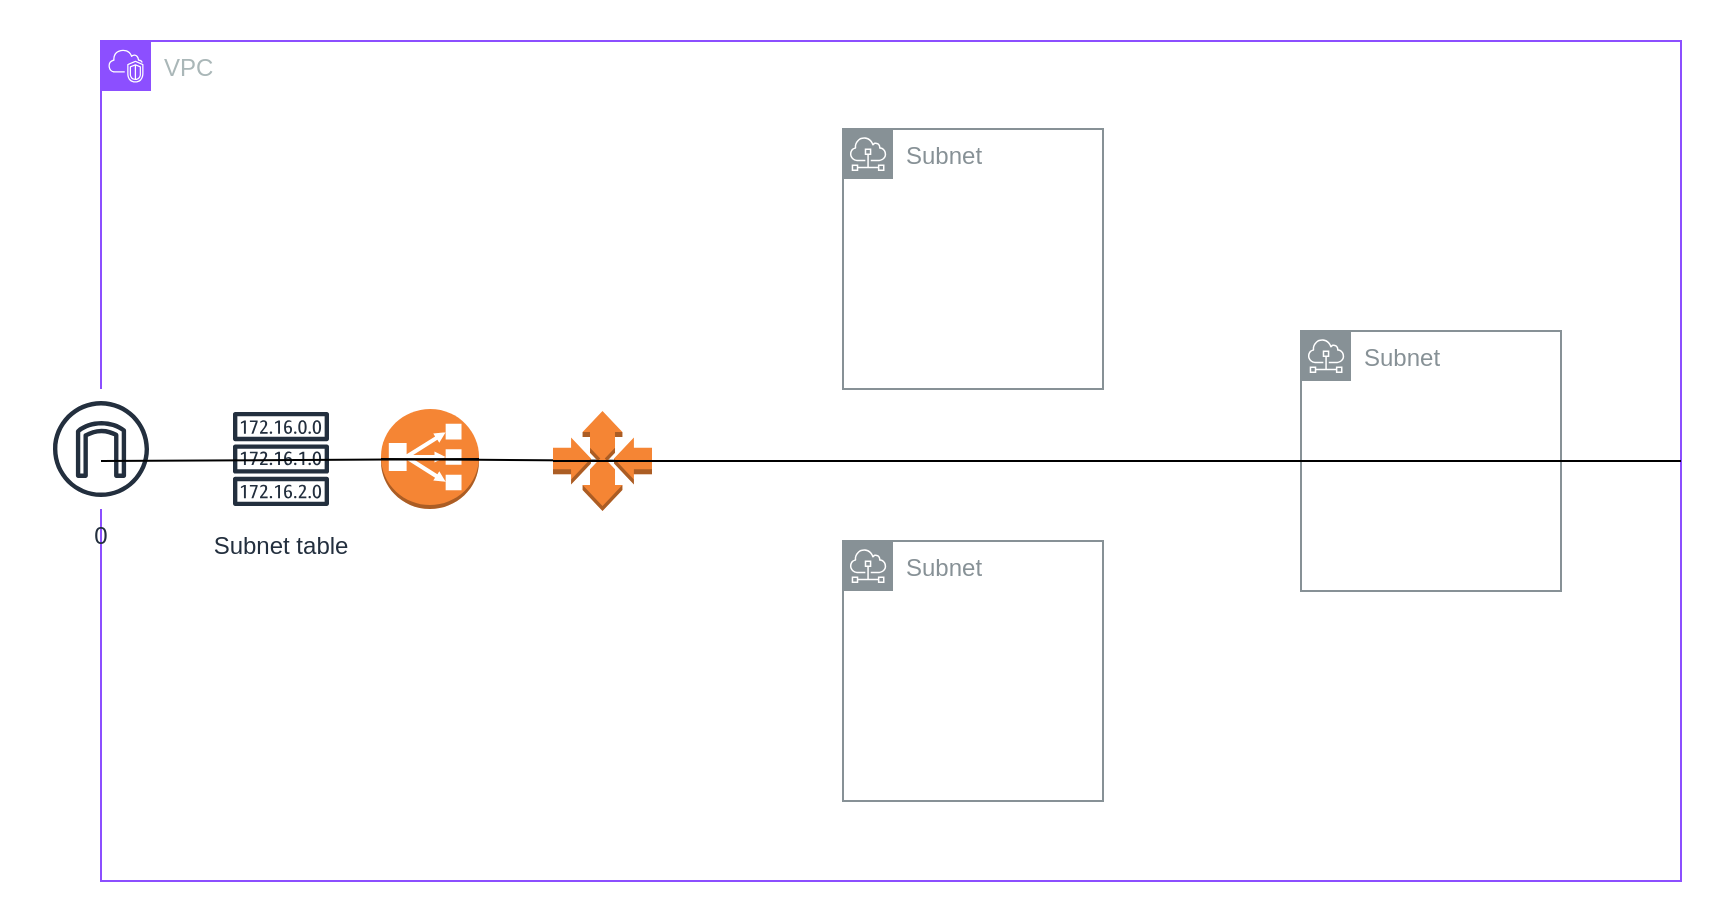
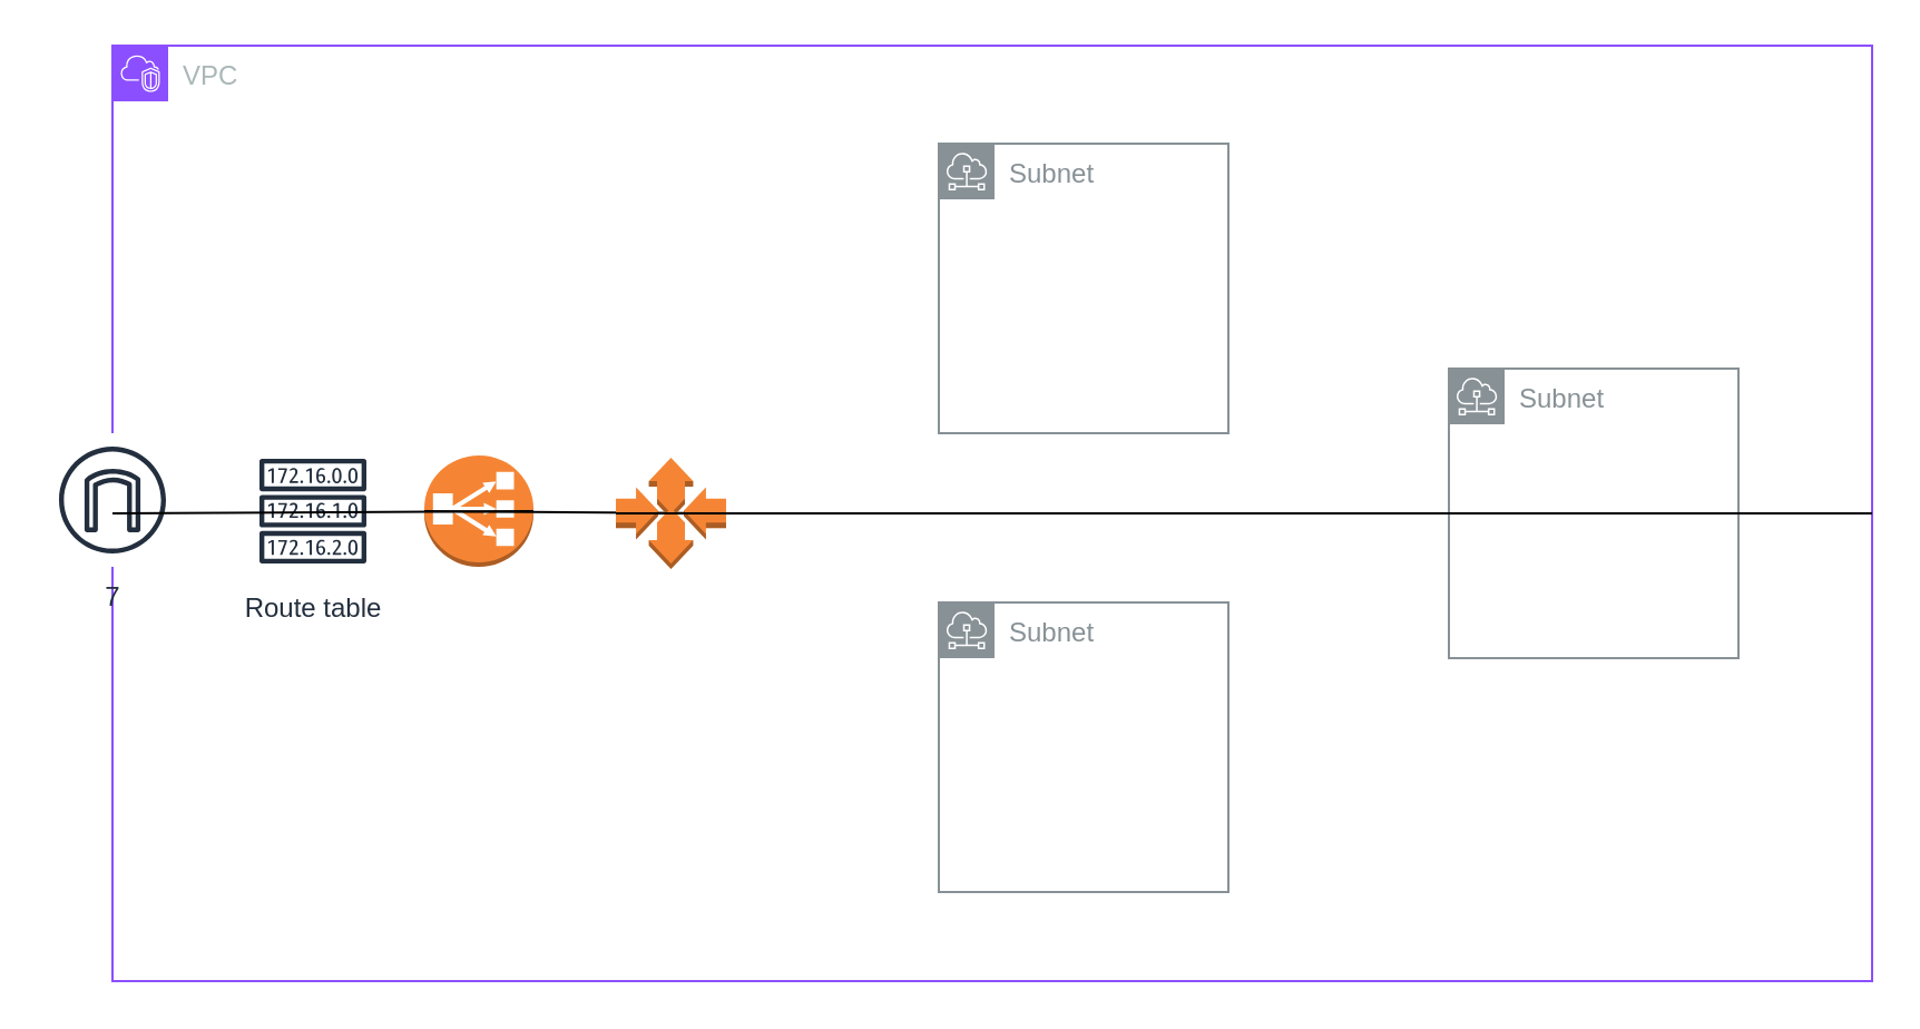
  <mxCell id="0" />
  <mxCell id="1" parent="0" />
  <mxCell id="2" value="VPC" style="points=[[0,0],[0.25,0],[0.5,0],[0.75,0],[1,0],[1,0.25],[1,0.5],[1,0.75],[1,1],[0.75,1],[0.5,1],[0.25,1],[0,1],[0,0.75],[0,0.5],[0,0.25]];outlineConnect=0;gradientColor=none;html=1;whiteSpace=wrap;fontSize=12;fontStyle=0;container=1;pointerEvents=0;collapsible=0;recursiveResize=0;shape=mxgraph.aws4.group;grIcon=mxgraph.aws4.group_vpc2;strokeColor=#8C4FFF;fillColor=none;verticalAlign=top;align=left;spacingLeft=30;fontColor=#AAB7B8;dashed=0;" vertex="1" parent="1"><mxGeometry x="50" y="20" width="790" height="420" as="geometry" /></mxCell>
- <mxCell id="3" value="0" style="sketch=0;outlineConnect=0;fontColor=#232F3E;gradientColor=none;strokeColor=#232F3E;fillColor=#ffffff;dashed=0;verticalLabelPosition=bottom;verticalAlign=top;align=center;html=1;fontSize=12;fontStyle=0;aspect=fixed;shape=mxgraph.aws4.resourceIcon;resIcon=mxgraph.aws4.internet_gateway;" vertex="1" parent="2"><mxGeometry x="-30" y="174" width="60" height="60" as="geometry" /></mxCell>
- <mxCell id="4" value="Subnet table" style="sketch=0;outlineConnect=0;fontColor=#232F3E;gradientColor=none;strokeColor=#232F3E;fillColor=#ffffff;dashed=0;verticalLabelPosition=bottom;verticalAlign=top;align=center;html=1;fontSize=12;fontStyle=0;aspect=fixed;shape=mxgraph.aws4.resourceIcon;resIcon=mxgraph.aws4.route_table;" vertex="1" parent="2"><mxGeometry x="60" y="179" width="60" height="60" as="geometry" /></mxCell>
+ <mxCell id="3" value="7" style="sketch=0;outlineConnect=0;fontColor=#232F3E;gradientColor=none;strokeColor=#232F3E;fillColor=#ffffff;dashed=0;verticalLabelPosition=bottom;verticalAlign=top;align=center;html=1;fontSize=12;fontStyle=0;aspect=fixed;shape=mxgraph.aws4.resourceIcon;resIcon=mxgraph.aws4.internet_gateway;" vertex="1" parent="2"><mxGeometry x="-30" y="174" width="60" height="60" as="geometry" /></mxCell>
+ <mxCell id="4" value="Route table" style="sketch=0;outlineConnect=0;fontColor=#232F3E;gradientColor=none;strokeColor=#232F3E;fillColor=#ffffff;dashed=0;verticalLabelPosition=bottom;verticalAlign=top;align=center;html=1;fontSize=12;fontStyle=0;aspect=fixed;shape=mxgraph.aws4.resourceIcon;resIcon=mxgraph.aws4.route_table;" vertex="1" parent="2"><mxGeometry x="60" y="179" width="60" height="60" as="geometry" /></mxCell>
  <mxCell id="5" value="Subnet" style="sketch=0;outlineConnect=0;gradientColor=none;html=1;whiteSpace=wrap;fontSize=12;fontStyle=0;shape=mxgraph.aws4.group;grIcon=mxgraph.aws4.group_subnet;strokeColor=#879196;fillColor=none;verticalAlign=top;align=left;spacingLeft=30;fontColor=#879196;dashed=0;" vertex="1" parent="2"><mxGeometry x="371" y="44" width="130" height="130" as="geometry" /></mxCell>
  <mxCell id="6" value="Subnet" style="sketch=0;outlineConnect=0;gradientColor=none;html=1;whiteSpace=wrap;fontSize=12;fontStyle=0;shape=mxgraph.aws4.group;grIcon=mxgraph.aws4.group_subnet;strokeColor=#879196;fillColor=none;verticalAlign=top;align=left;spacingLeft=30;fontColor=#879196;dashed=0;" vertex="1" parent="2"><mxGeometry x="371" y="250" width="130" height="130" as="geometry" /></mxCell>
  <mxCell id="7" value="Subnet" style="sketch=0;outlineConnect=0;gradientColor=none;html=1;whiteSpace=wrap;fontSize=12;fontStyle=0;shape=mxgraph.aws4.group;grIcon=mxgraph.aws4.group_subnet;strokeColor=#879196;fillColor=none;verticalAlign=top;align=left;spacingLeft=30;fontColor=#879196;dashed=0;" vertex="1" parent="2"><mxGeometry x="600" y="145" width="130" height="130" as="geometry" /></mxCell>
  <mxCell id="8" value="" style="endArrow=none;html=1;rounded=0;entryX=1;entryY=0.5;entryDx=0;entryDy=0;exitX=0;exitY=0.5;exitDx=0;exitDy=0;" edge="1" parent="2" source="7" target="2"><mxGeometry width="50" height="50" relative="1" as="geometry"><mxPoint x="250" y="260" as="sourcePoint" /><mxPoint x="300" y="210" as="targetPoint" /></mxGeometry></mxCell>
  <mxCell id="9" value="" style="outlineConnect=0;dashed=0;verticalLabelPosition=bottom;verticalAlign=top;align=center;html=1;shape=mxgraph.aws3.classic_load_balancer;fillColor=#F58534;gradientColor=none;" vertex="1" parent="1"><mxGeometry x="190" y="204" width="49" height="50" as="geometry" /></mxCell>
  <mxCell id="10" value="" style="endArrow=none;html=1;rounded=0;entryX=1;entryY=0.5;entryDx=0;entryDy=0;exitX=0;exitY=0.5;exitDx=0;exitDy=0;" edge="1" parent="1" source="2" target="9"><mxGeometry width="50" height="50" relative="1" as="geometry"><mxPoint x="50" y="230" as="sourcePoint" /><mxPoint x="840" y="230" as="targetPoint" /></mxGeometry></mxCell>
  <mxCell id="11" value="" style="endArrow=none;html=1;rounded=0;entryX=1;entryY=0.5;entryDx=0;entryDy=0;exitX=0;exitY=0.5;exitDx=0;exitDy=0;" edge="1" parent="1" source="9" target="12"><mxGeometry width="50" height="50" relative="1" as="geometry"><mxPoint x="190" y="229" as="sourcePoint" /><mxPoint x="840" y="230" as="targetPoint" /></mxGeometry></mxCell>
  <mxCell id="12" value="" style="outlineConnect=0;dashed=0;verticalLabelPosition=bottom;verticalAlign=top;align=center;html=1;shape=mxgraph.aws3.auto_scaling;fillColor=#F58534;gradientColor=none;" vertex="1" parent="1"><mxGeometry x="276" y="205" width="49.5" height="50" as="geometry" /></mxCell>
  <mxCell id="13" value="" style="endArrow=none;html=1;rounded=0;entryX=1;entryY=0.5;entryDx=0;entryDy=0;exitX=0;exitY=0.5;exitDx=0;exitDy=0;" edge="1" parent="1" source="12" target="7"><mxGeometry width="50" height="50" relative="1" as="geometry"><mxPoint x="276" y="230" as="sourcePoint" /><mxPoint x="840" y="230" as="targetPoint" /></mxGeometry></mxCell>
